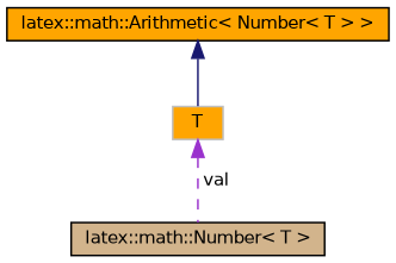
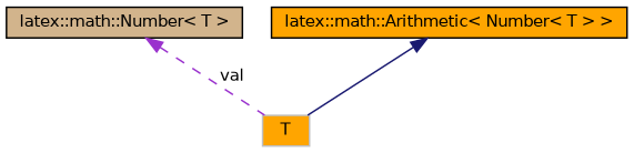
  digraph {
    node [color=black fillcolor=orange fontname=Helvetica fontsize=10 shape=record style=filled]
    edge [dir=back fontname=Helvetica fontsize=10 labelfontname=Helvetica labelfontsize=10]
    n1 [fillcolor=tan fontcolor=black height=0.2 label="latex::math::Number\< T \>" width=0.4]
    n2 [height=0.2 label="latex::math::Arithmetic\< Number\< T \> \>" width=0.4]
    n3 [color=grey75 height=0.2 label=T width=0.4]
    n2 -> n3 [color=midnightblue style=solid]
-   n3 -> n1 [color=darkorchid3 label=" val" style=dashed]
+   n1 -> n3 [color=darkorchid3 label=" val" style=dashed]
  }
